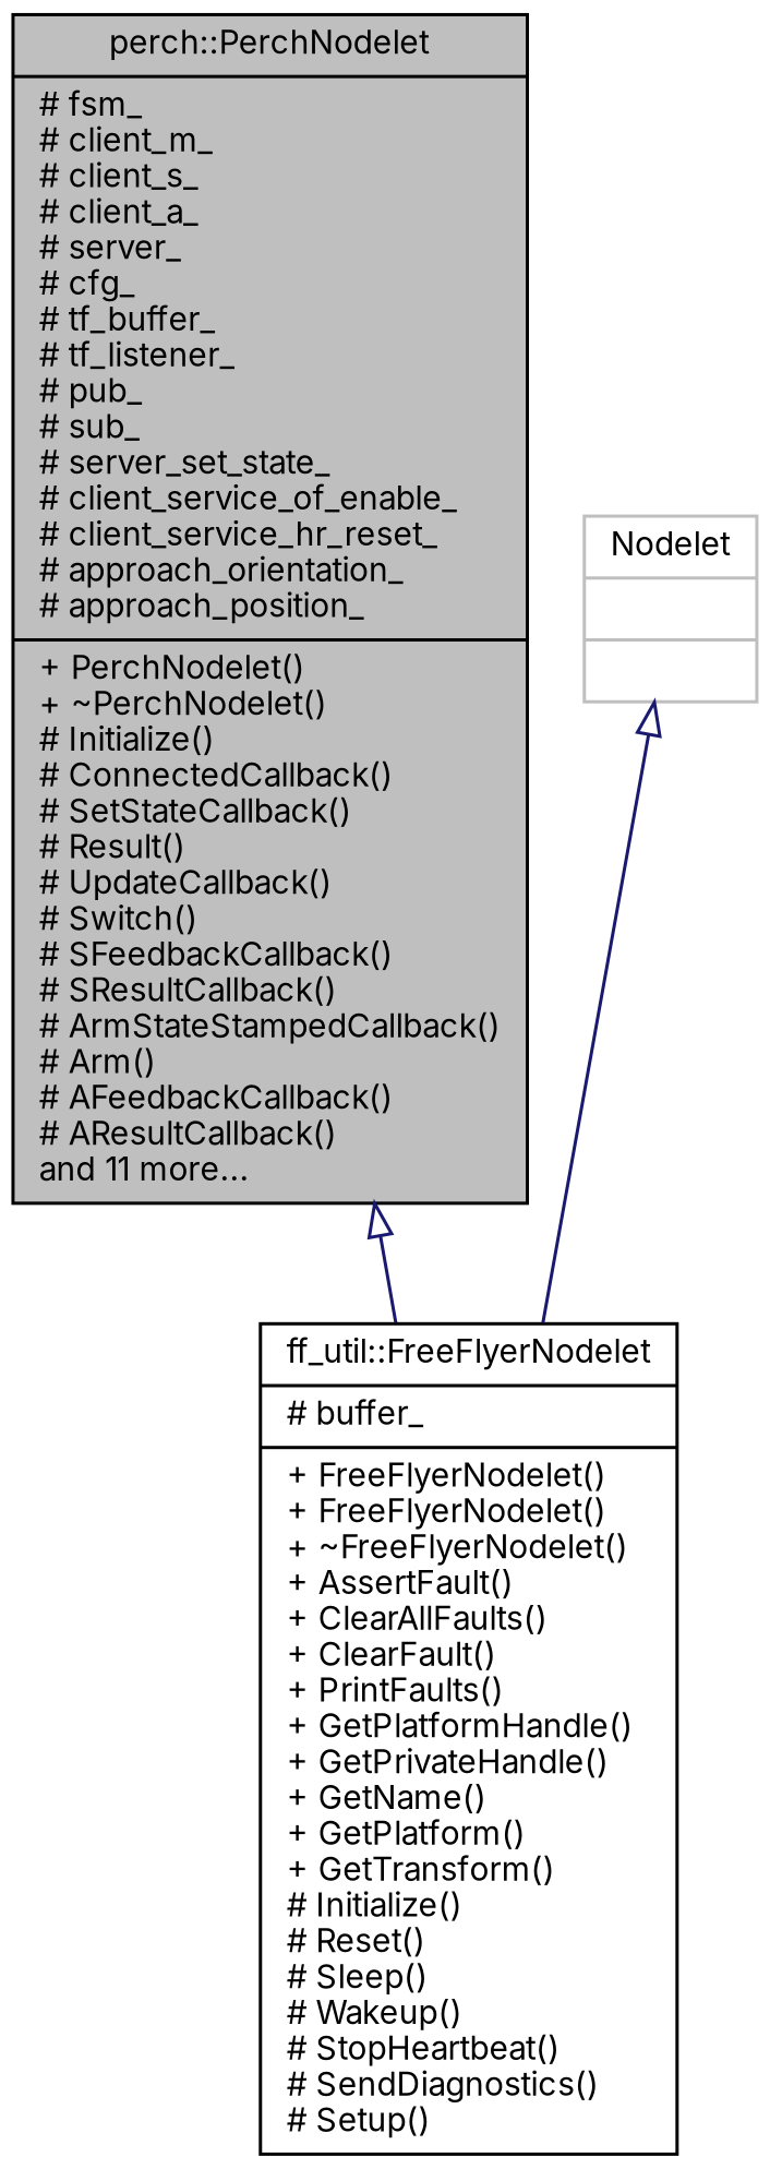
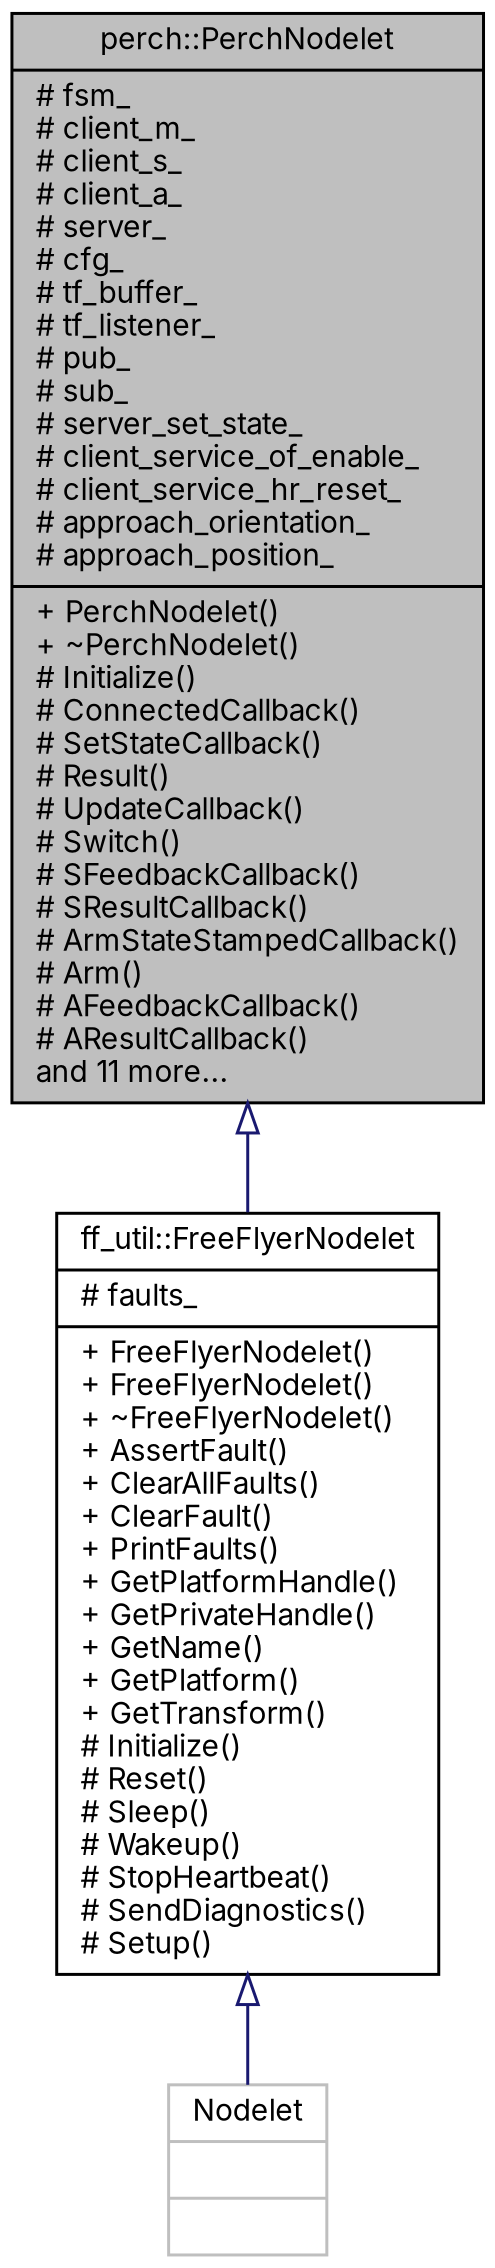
  digraph {
    fontname=Inter
    node [color=black fillcolor=white fontname=Inter fontsize=10 shape=record style=filled]
    edge [arrowtail=onormal color=midnightblue dir=back fontname=Inter fontsize=10 labelfontname=Helvetica labelfontsize=10 style=solid]
    n1 [fillcolor=grey75 fontcolor=black height=0.2 label="{perch::PerchNodelet\n|# fsm_\l# client_m_\l# client_s_\l# client_a_\l# server_\l# cfg_\l# tf_buffer_\l# tf_listener_\l# pub_\l# sub_\l# server_set_state_\l# client_service_of_enable_\l# client_service_hr_reset_\l# approach_orientation_\l# approach_position_\l|+ PerchNodelet()\l+ ~PerchNodelet()\l# Initialize()\l# ConnectedCallback()\l# SetStateCallback()\l# Result()\l# UpdateCallback()\l# Switch()\l# SFeedbackCallback()\l# SResultCallback()\l# ArmStateStampedCallback()\l# Arm()\l# AFeedbackCallback()\l# AResultCallback()\land 11 more...\l}" width=0.4]
-   n2 [height=0.2 label="{ff_util::FreeFlyerNodelet\n|# buffer_\l|+ FreeFlyerNodelet()\l+ FreeFlyerNodelet()\l+ ~FreeFlyerNodelet()\l+ AssertFault()\l+ ClearAllFaults()\l+ ClearFault()\l+ PrintFaults()\l+ GetPlatformHandle()\l+ GetPrivateHandle()\l+ GetName()\l+ GetPlatform()\l+ GetTransform()\l# Initialize()\l# Reset()\l# Sleep()\l# Wakeup()\l# StopHeartbeat()\l# SendDiagnostics()\l# Setup()\l}" width=0.4]
+   n2 [height=0.2 label="{ff_util::FreeFlyerNodelet\n|# faults_\l|+ FreeFlyerNodelet()\l+ FreeFlyerNodelet()\l+ ~FreeFlyerNodelet()\l+ AssertFault()\l+ ClearAllFaults()\l+ ClearFault()\l+ PrintFaults()\l+ GetPlatformHandle()\l+ GetPrivateHandle()\l+ GetName()\l+ GetPlatform()\l+ GetTransform()\l# Initialize()\l# Reset()\l# Sleep()\l# Wakeup()\l# StopHeartbeat()\l# SendDiagnostics()\l# Setup()\l}" width=0.4]
    n3 [color=grey75 height=0.2 label="{Nodelet\n||}" width=0.4]
    n1 -> n2
-   n3 -> n2
+   n2 -> n3
  }
